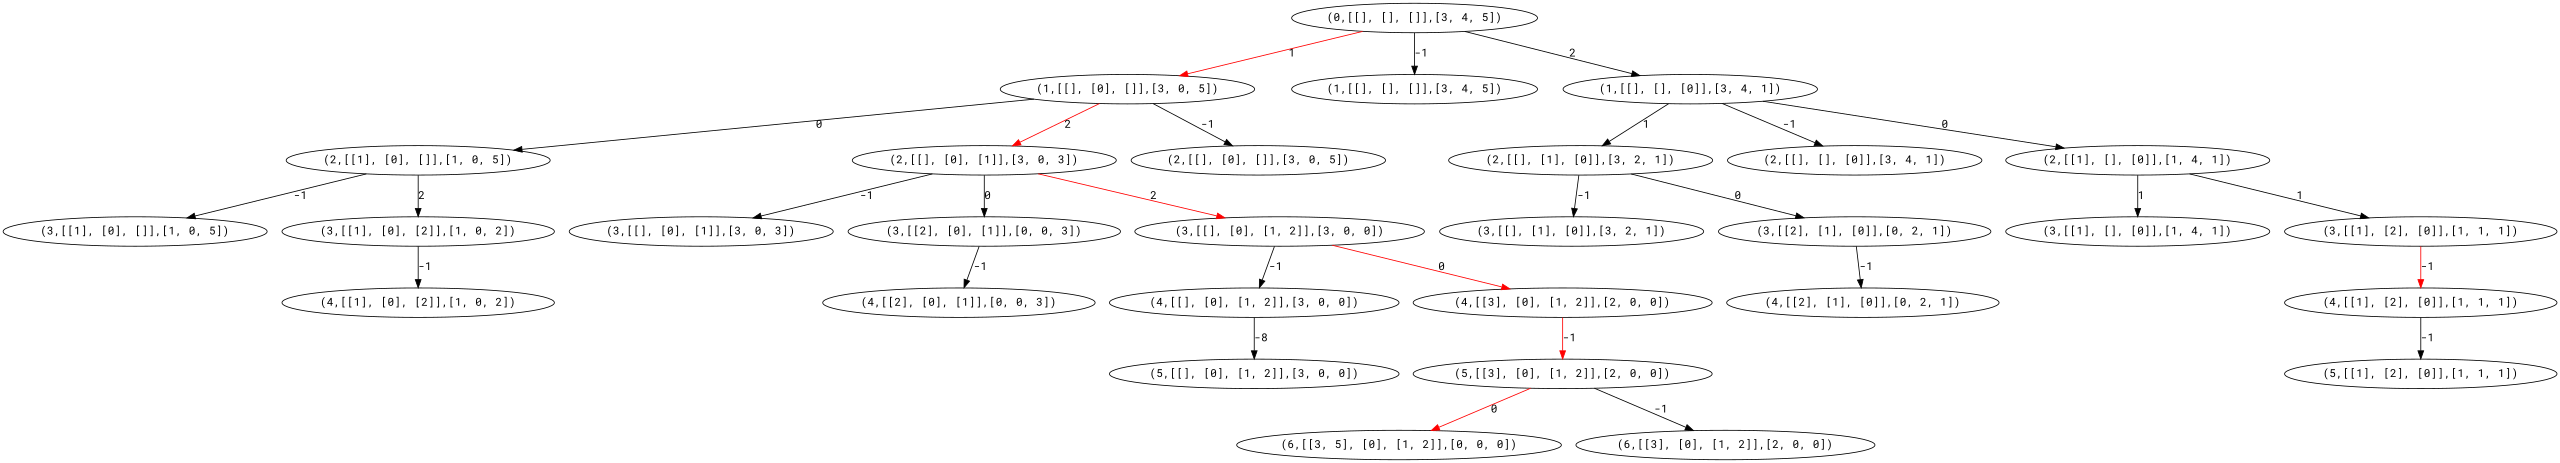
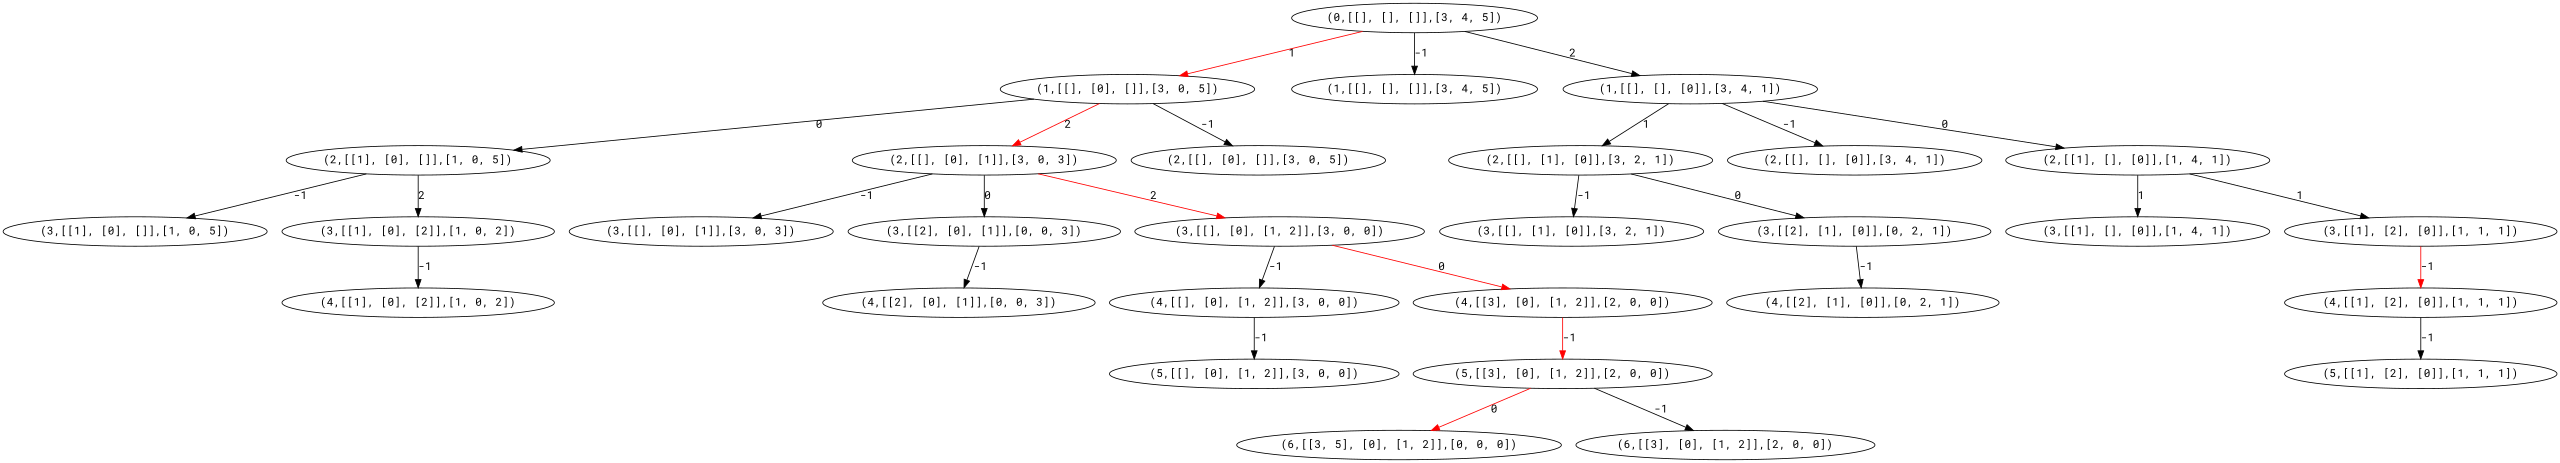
  strict digraph {
    fontname="Roboto Mono"
    node [color=black fontname="Roboto Mono"]
    edge [fontname="Roboto Mono"]
    n1 [label="(3,[[], [0], [1]],[3, 0, 3])"]
    n2 [label="(3,[[1], [0], []],[1, 0, 5])"]
    n3 [label="(2,[[1], [0], []],[1, 0, 5])"]
    n4 [label="(3,[[1], [0], [2]],[1, 0, 2])"]
    n5 [label="(4,[[1], [0], [2]],[1, 0, 2])"]
    n6 [label="(2,[[], [0], [1]],[3, 0, 3])"]
    n7 [label="(3,[[2], [0], [1]],[0, 0, 3])"]
    n8 [label="(3,[[], [0], [1, 2]],[3, 0, 0])"]
    n9 [label="(4,[[2], [0], [1]],[0, 0, 3])"]
    n10 [label="(4,[[], [0], [1, 2]],[3, 0, 0])"]
    n11 [label="(4,[[3], [0], [1, 2]],[2, 0, 0])"]
    n12 [label="(5,[[], [0], [1, 2]],[3, 0, 0])"]
    n13 [label="(5,[[3], [0], [1, 2]],[2, 0, 0])"]
    n14 [label="(3,[[1], [], [0]],[1, 4, 1])"]
    n15 [label="(2,[[], [0], []],[3, 0, 5])"]
    n16 [label="(1,[[], [0], []],[3, 0, 5])"]
    n17 [label="(3,[[], [1], [0]],[3, 2, 1])"]
    n18 [label="(5,[[1], [2], [0]],[1, 1, 1])"]
    n19 [label="(4,[[1], [2], [0]],[1, 1, 1])"]
    n20 [label="(6,[[3, 5], [0], [1, 2]],[0, 0, 0])"]
    n21 [label="(0,[[], [], []],[3, 4, 5])"]
    n22 [label="(1,[[], [], []],[3, 4, 5])"]
    n23 [label="(1,[[], [], [0]],[3, 4, 1])"]
    n24 [label="(2,[[], [1], [0]],[3, 2, 1])"]
    n25 [label="(2,[[], [], [0]],[3, 4, 1])"]
    n26 [label="(2,[[1], [], [0]],[1, 4, 1])"]
    n27 [label="(3,[[1], [2], [0]],[1, 1, 1])"]
    n28 [label="(3,[[2], [1], [0]],[0, 2, 1])"]
    n29 [label="(4,[[2], [1], [0]],[0, 2, 1])"]
    n30 [label="(6,[[3], [0], [1, 2]],[2, 0, 0])"]
    n3 -> n2 [label=-1]
    n3 -> n4 [label=2]
    n4 -> n5 [label=-1]
    n6 -> n1 [label=-1]
    n6 -> n7 [label=0]
    n6 -> n8 [color=red label=2]
    n7 -> n9 [label=-1]
    n8 -> n10 [label=-1]
    n8 -> n11 [color=red label=0]
-   n10 -> n12 [label=-8]
+   n10 -> n12 [label=-1]
    n11 -> n13 [color=red label=-1]
    n13 -> n20 [color=red label=0]
    n13 -> n30 [label=-1]
    n16 -> n3 [label=0]
    n16 -> n6 [color=red label=2]
    n16 -> n15 [label=-1]
    n19 -> n18 [label=-1]
    n21 -> n16 [color=red label=1]
    n21 -> n22 [label=-1]
    n21 -> n23 [label=2]
    n23 -> n24 [label=1]
    n23 -> n25 [label=-1]
    n23 -> n26 [label=0]
    n24 -> n17 [label=-1]
    n24 -> n28 [label=0]
    n26 -> n14 [label=1]
    n26 -> n27 [label=1]
    n27 -> n19 [color=red label=-1]
    n28 -> n29 [label=-1]
  }
